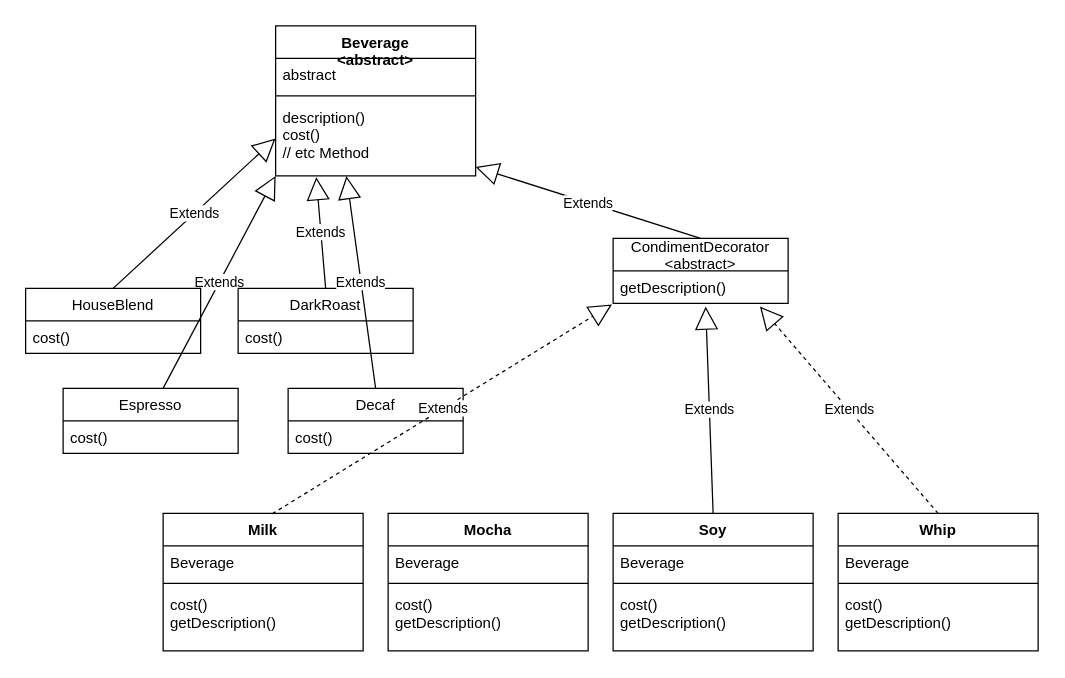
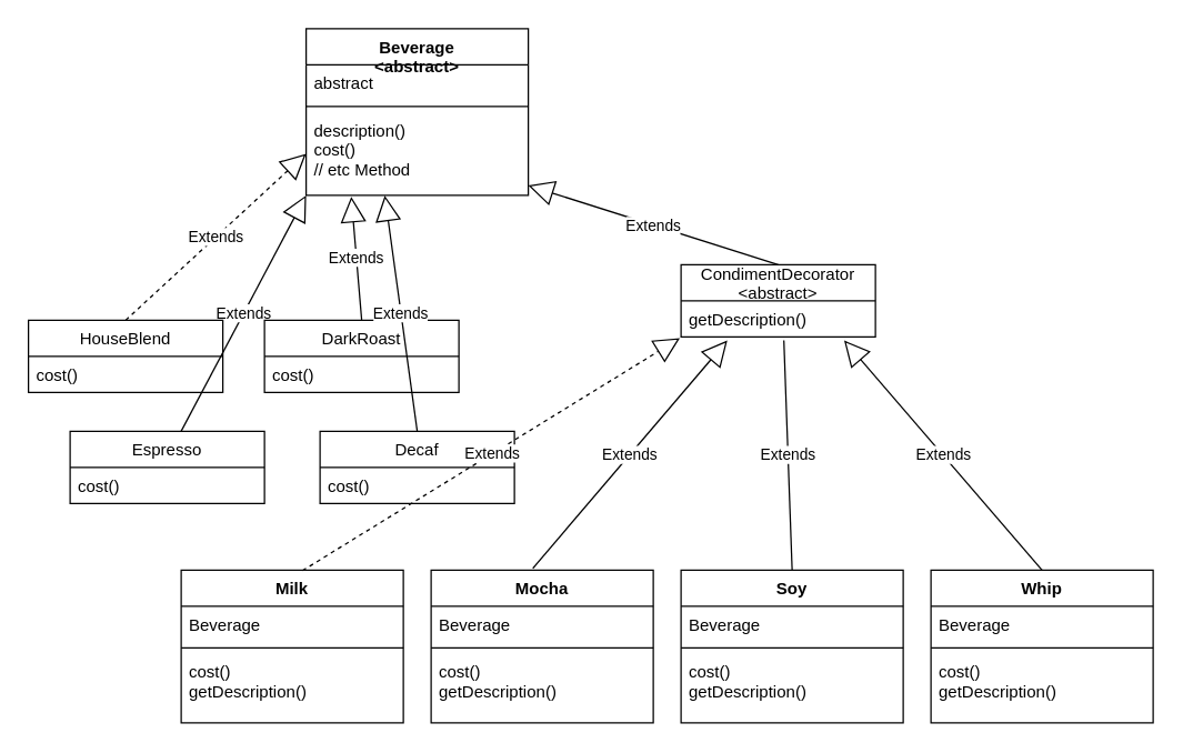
  <mxCell id="0" />
  <mxCell id="1" parent="0" />
  <mxCell id="2" value="Extends" style="endArrow=block;endSize=16;endFill=0;html=1;rounded=0;exitX=0.571;exitY=0;exitDx=0;exitDy=0;exitPerimeter=0;entryX=0;entryY=1;entryDx=0;entryDy=0;" edge="1" parent="1" source="11" target="3"><mxGeometry width="160" relative="1" as="geometry"><mxPoint x="350" y="240" as="sourcePoint" /><mxPoint x="510" y="240" as="targetPoint" /></mxGeometry></mxCell>
  <mxCell id="3" value="Beverage&#10;&lt;abstract&gt;" style="swimlane;fontStyle=1;align=center;verticalAlign=top;childLayout=stackLayout;horizontal=1;startSize=26;horizontalStack=0;resizeParent=1;resizeParentMax=0;resizeLast=0;collapsible=1;marginBottom=0;" vertex="1" parent="1"><mxGeometry x="220" y="20" width="160" height="120" as="geometry" /></mxCell>
  <mxCell id="4" value="abstract" style="text;strokeColor=none;fillColor=none;align=left;verticalAlign=top;spacingLeft=4;spacingRight=4;overflow=hidden;rotatable=0;points=[[0,0.5],[1,0.5]];portConstraint=eastwest;" vertex="1" parent="3"><mxGeometry y="26" width="160" height="26" as="geometry" /></mxCell>
  <mxCell id="5" value="" style="line;strokeWidth=1;fillColor=none;align=left;verticalAlign=middle;spacingTop=-1;spacingLeft=3;spacingRight=3;rotatable=0;labelPosition=right;points=[];portConstraint=eastwest;" vertex="1" parent="3"><mxGeometry y="52" width="160" height="8" as="geometry" /></mxCell>
  <mxCell id="6" value="description()&#10;cost()&#10;// etc Method" style="text;strokeColor=none;fillColor=none;align=left;verticalAlign=top;spacingLeft=4;spacingRight=4;overflow=hidden;rotatable=0;points=[[0,0.5],[1,0.5]];portConstraint=eastwest;" vertex="1" parent="3"><mxGeometry y="60" width="160" height="60" as="geometry" /></mxCell>
  <mxCell id="7" value="HouseBlend" style="swimlane;fontStyle=0;childLayout=stackLayout;horizontal=1;startSize=26;fillColor=none;horizontalStack=0;resizeParent=1;resizeParentMax=0;resizeLast=0;collapsible=1;marginBottom=0;" vertex="1" parent="1"><mxGeometry x="20" y="230" width="140" height="52" as="geometry" /></mxCell>
  <mxCell id="8" value="cost()" style="text;strokeColor=none;fillColor=none;align=left;verticalAlign=top;spacingLeft=4;spacingRight=4;overflow=hidden;rotatable=0;points=[[0,0.5],[1,0.5]];portConstraint=eastwest;" vertex="1" parent="7"><mxGeometry y="26" width="140" height="26" as="geometry" /></mxCell>
  <mxCell id="9" value="DarkRoast" style="swimlane;fontStyle=0;childLayout=stackLayout;horizontal=1;startSize=26;fillColor=none;horizontalStack=0;resizeParent=1;resizeParentMax=0;resizeLast=0;collapsible=1;marginBottom=0;" vertex="1" parent="1"><mxGeometry x="190" y="230" width="140" height="52" as="geometry" /></mxCell>
  <mxCell id="10" value="cost()" style="text;strokeColor=none;fillColor=none;align=left;verticalAlign=top;spacingLeft=4;spacingRight=4;overflow=hidden;rotatable=0;points=[[0,0.5],[1,0.5]];portConstraint=eastwest;" vertex="1" parent="9"><mxGeometry y="26" width="140" height="26" as="geometry" /></mxCell>
  <mxCell id="11" value="Espresso" style="swimlane;fontStyle=0;childLayout=stackLayout;horizontal=1;startSize=26;fillColor=none;horizontalStack=0;resizeParent=1;resizeParentMax=0;resizeLast=0;collapsible=1;marginBottom=0;" vertex="1" parent="1"><mxGeometry x="50" y="310" width="140" height="52" as="geometry" /></mxCell>
  <mxCell id="12" value="cost()" style="text;strokeColor=none;fillColor=none;align=left;verticalAlign=top;spacingLeft=4;spacingRight=4;overflow=hidden;rotatable=0;points=[[0,0.5],[1,0.5]];portConstraint=eastwest;" vertex="1" parent="11"><mxGeometry y="26" width="140" height="26" as="geometry" /></mxCell>
  <mxCell id="13" value="Decaf" style="swimlane;fontStyle=0;childLayout=stackLayout;horizontal=1;startSize=26;fillColor=none;horizontalStack=0;resizeParent=1;resizeParentMax=0;resizeLast=0;collapsible=1;marginBottom=0;" vertex="1" parent="1"><mxGeometry x="230" y="310" width="140" height="52" as="geometry" /></mxCell>
  <mxCell id="14" value="cost()" style="text;strokeColor=none;fillColor=none;align=left;verticalAlign=top;spacingLeft=4;spacingRight=4;overflow=hidden;rotatable=0;points=[[0,0.5],[1,0.5]];portConstraint=eastwest;" vertex="1" parent="13"><mxGeometry y="26" width="140" height="26" as="geometry" /></mxCell>
- <mxCell id="15" value="Extends" style="endArrow=block;endSize=16;endFill=0;html=1;rounded=0;exitX=0.5;exitY=0;exitDx=0;exitDy=0;entryX=0;entryY=0.5;entryDx=0;entryDy=0;" edge="1" parent="1" source="7" target="6"><mxGeometry width="160" relative="1" as="geometry"><mxPoint x="350" y="240" as="sourcePoint" /><mxPoint x="510" y="240" as="targetPoint" /></mxGeometry></mxCell>
+ <mxCell id="15" value="Extends" style="endArrow=block;endSize=16;endFill=0;html=1;rounded=0;exitX=0.5;exitY=0;exitDx=0;exitDy=0;entryX=0;entryY=0.5;entryDx=0;entryDy=0;dashed=1;" edge="1" parent="1" source="7" target="6"><mxGeometry width="160" relative="1" as="geometry"><mxPoint x="350" y="240" as="sourcePoint" /><mxPoint x="510" y="240" as="targetPoint" /></mxGeometry></mxCell>
  <mxCell id="16" value="Extends" style="endArrow=block;endSize=16;endFill=0;html=1;rounded=0;exitX=0.5;exitY=0;exitDx=0;exitDy=0;entryX=0.203;entryY=1.017;entryDx=0;entryDy=0;entryPerimeter=0;" edge="1" parent="1" source="9" target="6"><mxGeometry width="160" relative="1" as="geometry"><mxPoint x="350" y="240" as="sourcePoint" /><mxPoint x="510" y="240" as="targetPoint" /></mxGeometry></mxCell>
  <mxCell id="17" value="Extends" style="endArrow=block;endSize=16;endFill=0;html=1;rounded=0;exitX=0.5;exitY=0;exitDx=0;exitDy=0;entryX=0.354;entryY=1.003;entryDx=0;entryDy=0;entryPerimeter=0;" edge="1" parent="1" source="13" target="6"><mxGeometry width="160" relative="1" as="geometry"><mxPoint x="350" y="240" as="sourcePoint" /><mxPoint x="510" y="240" as="targetPoint" /></mxGeometry></mxCell>
  <mxCell id="18" value="CondimentDecorator&#10;&lt;abstract&gt;" style="swimlane;fontStyle=0;childLayout=stackLayout;horizontal=1;startSize=26;fillColor=none;horizontalStack=0;resizeParent=1;resizeParentMax=0;resizeLast=0;collapsible=1;marginBottom=0;" vertex="1" parent="1"><mxGeometry x="490" y="190" width="140" height="52" as="geometry" /></mxCell>
  <mxCell id="19" value="getDescription()" style="text;strokeColor=none;fillColor=none;align=left;verticalAlign=top;spacingLeft=4;spacingRight=4;overflow=hidden;rotatable=0;points=[[0,0.5],[1,0.5]];portConstraint=eastwest;" vertex="1" parent="18"><mxGeometry y="26" width="140" height="26" as="geometry" /></mxCell>
  <mxCell id="20" value="Milk" style="swimlane;fontStyle=1;align=center;verticalAlign=top;childLayout=stackLayout;horizontal=1;startSize=26;horizontalStack=0;resizeParent=1;resizeParentMax=0;resizeLast=0;collapsible=1;marginBottom=0;" vertex="1" parent="1"><mxGeometry x="130" y="410" width="160" height="110" as="geometry" /></mxCell>
  <mxCell id="21" value="Beverage" style="text;strokeColor=none;fillColor=none;align=left;verticalAlign=top;spacingLeft=4;spacingRight=4;overflow=hidden;rotatable=0;points=[[0,0.5],[1,0.5]];portConstraint=eastwest;" vertex="1" parent="20"><mxGeometry y="26" width="160" height="26" as="geometry" /></mxCell>
  <mxCell id="22" value="" style="line;strokeWidth=1;fillColor=none;align=left;verticalAlign=middle;spacingTop=-1;spacingLeft=3;spacingRight=3;rotatable=0;labelPosition=right;points=[];portConstraint=eastwest;" vertex="1" parent="20"><mxGeometry y="52" width="160" height="8" as="geometry" /></mxCell>
  <mxCell id="23" value="cost()&#10;getDescription()" style="text;strokeColor=none;fillColor=none;align=left;verticalAlign=top;spacingLeft=4;spacingRight=4;overflow=hidden;rotatable=0;points=[[0,0.5],[1,0.5]];portConstraint=eastwest;" vertex="1" parent="20"><mxGeometry y="60" width="160" height="50" as="geometry" /></mxCell>
  <mxCell id="24" value="Mocha" style="swimlane;fontStyle=1;align=center;verticalAlign=top;childLayout=stackLayout;horizontal=1;startSize=26;horizontalStack=0;resizeParent=1;resizeParentMax=0;resizeLast=0;collapsible=1;marginBottom=0;" vertex="1" parent="1"><mxGeometry x="310" y="410" width="160" height="110" as="geometry" /></mxCell>
  <mxCell id="25" value="Beverage" style="text;strokeColor=none;fillColor=none;align=left;verticalAlign=top;spacingLeft=4;spacingRight=4;overflow=hidden;rotatable=0;points=[[0,0.5],[1,0.5]];portConstraint=eastwest;" vertex="1" parent="24"><mxGeometry y="26" width="160" height="26" as="geometry" /></mxCell>
  <mxCell id="26" value="" style="line;strokeWidth=1;fillColor=none;align=left;verticalAlign=middle;spacingTop=-1;spacingLeft=3;spacingRight=3;rotatable=0;labelPosition=right;points=[];portConstraint=eastwest;" vertex="1" parent="24"><mxGeometry y="52" width="160" height="8" as="geometry" /></mxCell>
  <mxCell id="27" value="cost()&#10;getDescription()" style="text;strokeColor=none;fillColor=none;align=left;verticalAlign=top;spacingLeft=4;spacingRight=4;overflow=hidden;rotatable=0;points=[[0,0.5],[1,0.5]];portConstraint=eastwest;" vertex="1" parent="24"><mxGeometry y="60" width="160" height="50" as="geometry" /></mxCell>
  <mxCell id="28" value="Soy" style="swimlane;fontStyle=1;align=center;verticalAlign=top;childLayout=stackLayout;horizontal=1;startSize=26;horizontalStack=0;resizeParent=1;resizeParentMax=0;resizeLast=0;collapsible=1;marginBottom=0;" vertex="1" parent="1"><mxGeometry x="490" y="410" width="160" height="110" as="geometry" /></mxCell>
  <mxCell id="29" value="Beverage" style="text;strokeColor=none;fillColor=none;align=left;verticalAlign=top;spacingLeft=4;spacingRight=4;overflow=hidden;rotatable=0;points=[[0,0.5],[1,0.5]];portConstraint=eastwest;" vertex="1" parent="28"><mxGeometry y="26" width="160" height="26" as="geometry" /></mxCell>
  <mxCell id="30" value="" style="line;strokeWidth=1;fillColor=none;align=left;verticalAlign=middle;spacingTop=-1;spacingLeft=3;spacingRight=3;rotatable=0;labelPosition=right;points=[];portConstraint=eastwest;" vertex="1" parent="28"><mxGeometry y="52" width="160" height="8" as="geometry" /></mxCell>
  <mxCell id="31" value="cost()&#10;getDescription()" style="text;strokeColor=none;fillColor=none;align=left;verticalAlign=top;spacingLeft=4;spacingRight=4;overflow=hidden;rotatable=0;points=[[0,0.5],[1,0.5]];portConstraint=eastwest;" vertex="1" parent="28"><mxGeometry y="60" width="160" height="50" as="geometry" /></mxCell>
  <mxCell id="32" value="Whip" style="swimlane;fontStyle=1;align=center;verticalAlign=top;childLayout=stackLayout;horizontal=1;startSize=26;horizontalStack=0;resizeParent=1;resizeParentMax=0;resizeLast=0;collapsible=1;marginBottom=0;" vertex="1" parent="1"><mxGeometry x="670" y="410" width="160" height="110" as="geometry" /></mxCell>
  <mxCell id="33" value="Beverage" style="text;strokeColor=none;fillColor=none;align=left;verticalAlign=top;spacingLeft=4;spacingRight=4;overflow=hidden;rotatable=0;points=[[0,0.5],[1,0.5]];portConstraint=eastwest;" vertex="1" parent="32"><mxGeometry y="26" width="160" height="26" as="geometry" /></mxCell>
  <mxCell id="34" value="" style="line;strokeWidth=1;fillColor=none;align=left;verticalAlign=middle;spacingTop=-1;spacingLeft=3;spacingRight=3;rotatable=0;labelPosition=right;points=[];portConstraint=eastwest;" vertex="1" parent="32"><mxGeometry y="52" width="160" height="8" as="geometry" /></mxCell>
  <mxCell id="35" value="cost()&#10;getDescription()" style="text;strokeColor=none;fillColor=none;align=left;verticalAlign=top;spacingLeft=4;spacingRight=4;overflow=hidden;rotatable=0;points=[[0,0.5],[1,0.5]];portConstraint=eastwest;" vertex="1" parent="32"><mxGeometry y="60" width="160" height="50" as="geometry" /></mxCell>
  <mxCell id="36" value="Extends" style="endArrow=block;endSize=16;endFill=0;html=1;rounded=0;exitX=0.546;exitY=0.003;exitDx=0;exitDy=0;exitPerimeter=0;entryX=-0.006;entryY=1.032;entryDx=0;entryDy=0;entryPerimeter=0;dashed=1;" edge="1" parent="1" source="20" target="19"><mxGeometry width="160" relative="1" as="geometry"><mxPoint x="350" y="240" as="sourcePoint" /><mxPoint x="510" y="240" as="targetPoint" /></mxGeometry></mxCell>
  <mxCell id="37" value="Extends" style="endArrow=block;endSize=16;endFill=0;html=1;rounded=0;entryX=1;entryY=0.881;entryDx=0;entryDy=0;entryPerimeter=0;exitX=0.5;exitY=0;exitDx=0;exitDy=0;" edge="1" parent="1" source="18" target="6"><mxGeometry width="160" relative="1" as="geometry"><mxPoint x="350" y="240" as="sourcePoint" /><mxPoint x="510" y="240" as="targetPoint" /></mxGeometry></mxCell>
- <mxCell id="39" value="Extends" style="endArrow=block;endSize=16;endFill=0;html=1;rounded=0;entryX=0.529;entryY=1.097;entryDx=0;entryDy=0;entryPerimeter=0;exitX=0.5;exitY=0;exitDx=0;exitDy=0;" edge="1" parent="1" source="28" target="19"><mxGeometry width="160" relative="1" as="geometry"><mxPoint x="350" y="240" as="sourcePoint" /><mxPoint x="510" y="240" as="targetPoint" /></mxGeometry></mxCell>
- <mxCell id="40" value="Extends" style="endArrow=block;endSize=16;endFill=0;html=1;rounded=0;entryX=0.839;entryY=1.097;entryDx=0;entryDy=0;entryPerimeter=0;exitX=0.5;exitY=0;exitDx=0;exitDy=0;dashed=1;" edge="1" parent="1" source="32" target="19"><mxGeometry width="160" relative="1" as="geometry"><mxPoint x="350" y="240" as="sourcePoint" /><mxPoint x="510" y="240" as="targetPoint" /></mxGeometry></mxCell>
+ <mxCell id="38" value="Extends" style="endArrow=block;endSize=16;endFill=0;html=1;rounded=0;exitX=0.458;exitY=-0.012;exitDx=0;exitDy=0;exitPerimeter=0;entryX=0.238;entryY=1.097;entryDx=0;entryDy=0;entryPerimeter=0;" edge="1" parent="1" source="24" target="19"><mxGeometry width="160" relative="1" as="geometry"><mxPoint x="350" y="240" as="sourcePoint" /><mxPoint x="510" y="240" as="targetPoint" /></mxGeometry></mxCell>
+ <mxCell id="39" value="Extends" style="endArrow=none;endSize=16;endFill=0;html=1;rounded=0;entryX=0.529;entryY=1.097;entryDx=0;entryDy=0;entryPerimeter=0;exitX=0.5;exitY=0;exitDx=0;exitDy=0;" edge="1" parent="1" source="28" target="19"><mxGeometry width="160" relative="1" as="geometry"><mxPoint x="350" y="240" as="sourcePoint" /><mxPoint x="510" y="240" as="targetPoint" /></mxGeometry></mxCell>
+ <mxCell id="40" value="Extends" style="endArrow=block;endSize=16;endFill=0;html=1;rounded=0;entryX=0.839;entryY=1.097;entryDx=0;entryDy=0;entryPerimeter=0;exitX=0.5;exitY=0;exitDx=0;exitDy=0;" edge="1" parent="1" source="32" target="19"><mxGeometry width="160" relative="1" as="geometry"><mxPoint x="350" y="240" as="sourcePoint" /><mxPoint x="510" y="240" as="targetPoint" /></mxGeometry></mxCell>
